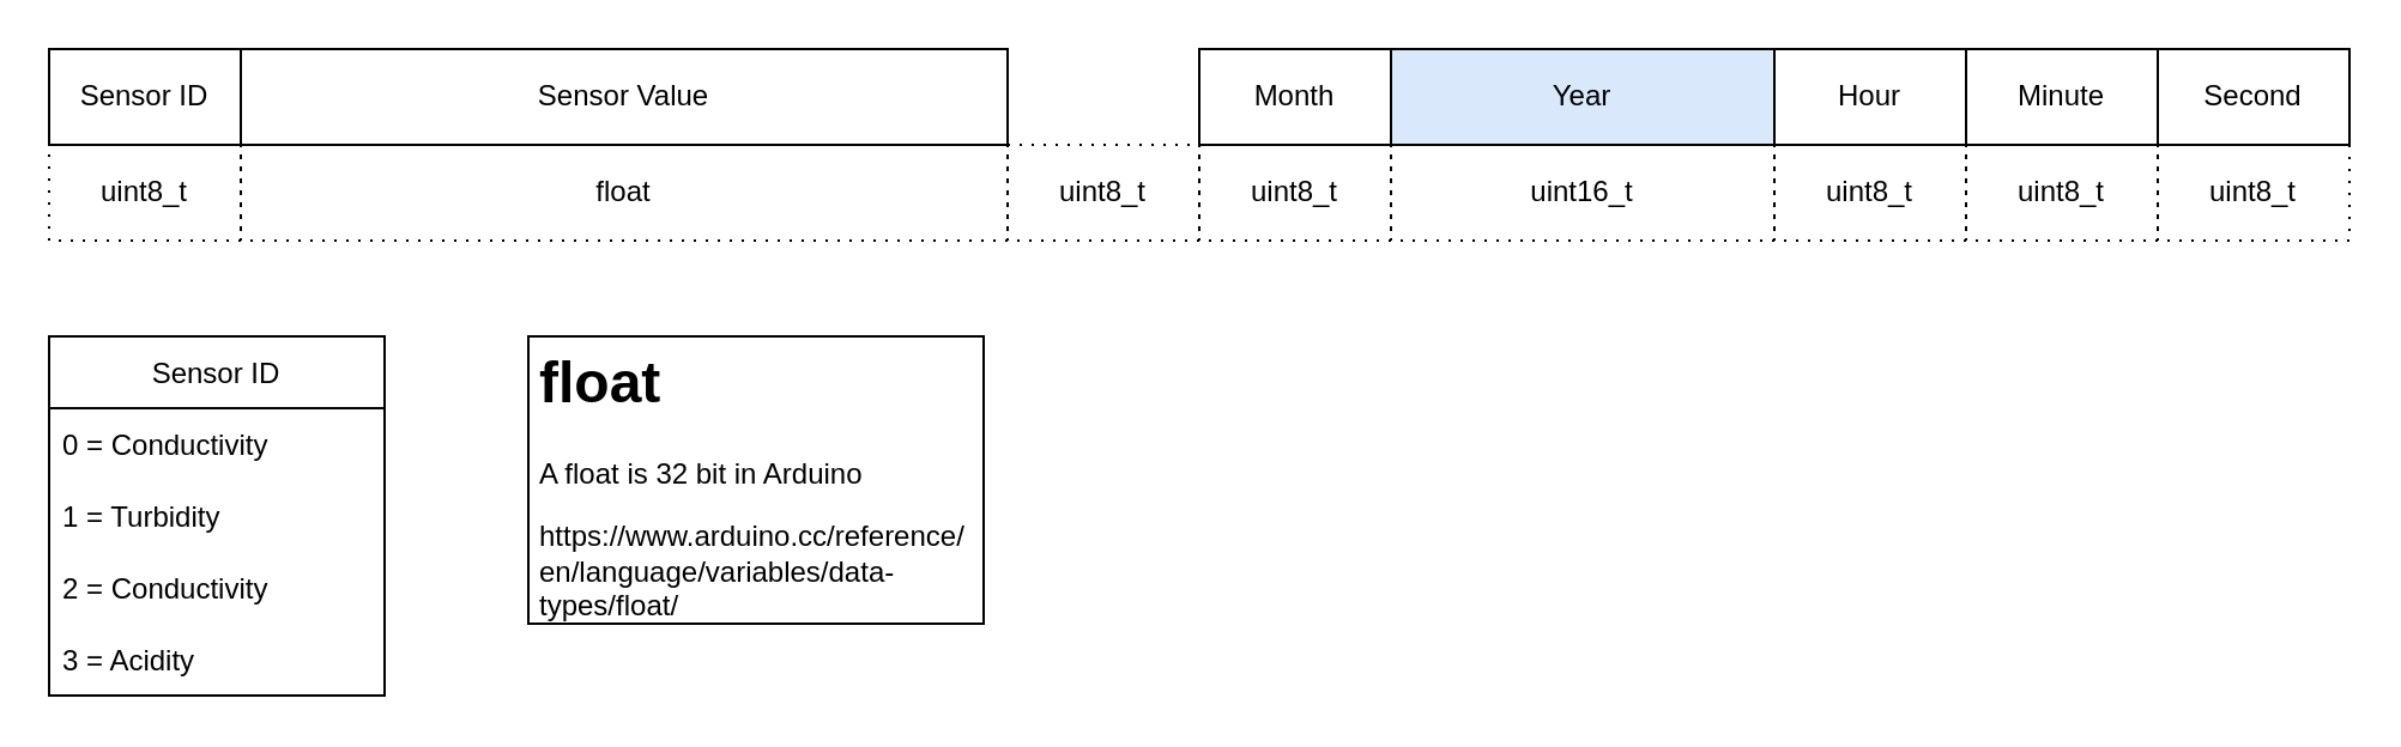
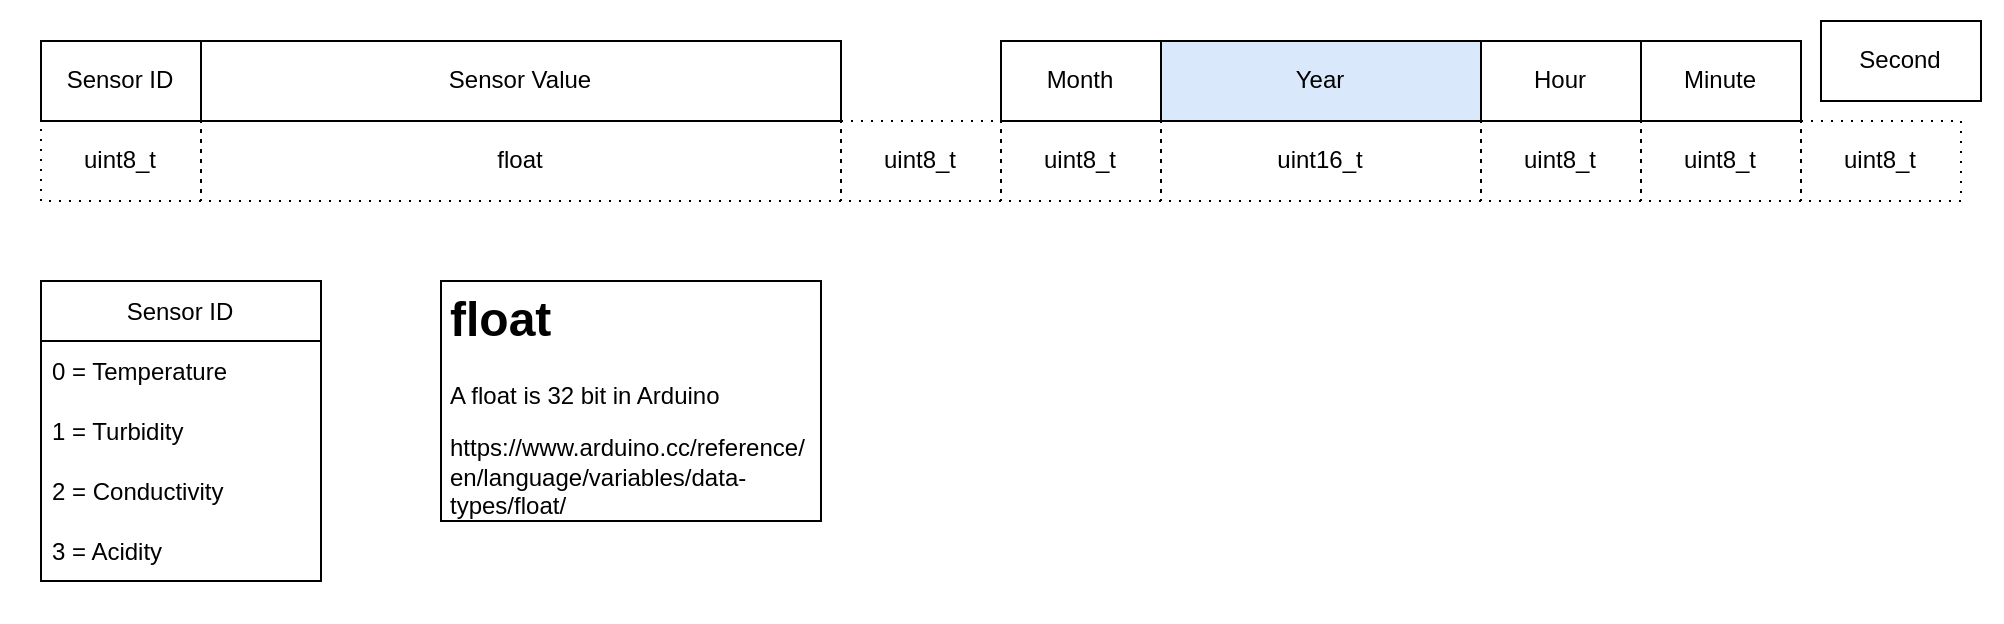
  <mxCell id="0" />
  <mxCell id="1" parent="0" />
  <mxCell id="2" value="Sensor ID" style="rounded=0;whiteSpace=wrap;html=1;" vertex="1" parent="1"><mxGeometry x="20" y="20" width="80" height="40" as="geometry" /></mxCell>
  <mxCell id="3" value="uint8_t" style="text;html=1;strokeColor=default;fillColor=none;align=center;verticalAlign=middle;whiteSpace=wrap;rounded=0;dashed=1;dashPattern=1 4;" vertex="1" parent="1"><mxGeometry x="20" y="60" width="80" height="40" as="geometry" /></mxCell>
  <mxCell id="4" value="Sensor ID" style="swimlane;fontStyle=0;childLayout=stackLayout;horizontal=1;startSize=30;horizontalStack=0;resizeParent=1;resizeParentMax=0;resizeLast=0;collapsible=1;marginBottom=0;strokeColor=default;" vertex="1" parent="1"><mxGeometry x="20" y="140" width="140" height="150" as="geometry" /></mxCell>
- <mxCell id="5" value="0 = Conductivity" style="text;strokeColor=none;fillColor=none;align=left;verticalAlign=middle;spacingLeft=4;spacingRight=4;overflow=hidden;points=[[0,0.5],[1,0.5]];portConstraint=eastwest;rotatable=0;" vertex="1" parent="4"><mxGeometry y="30" width="140" height="30" as="geometry" /></mxCell>
+ <mxCell id="5" value="0 = Temperature" style="text;strokeColor=none;fillColor=none;align=left;verticalAlign=middle;spacingLeft=4;spacingRight=4;overflow=hidden;points=[[0,0.5],[1,0.5]];portConstraint=eastwest;rotatable=0;" vertex="1" parent="4"><mxGeometry y="30" width="140" height="30" as="geometry" /></mxCell>
  <mxCell id="6" value="1 = Turbidity" style="text;strokeColor=none;fillColor=none;align=left;verticalAlign=middle;spacingLeft=4;spacingRight=4;overflow=hidden;points=[[0,0.5],[1,0.5]];portConstraint=eastwest;rotatable=0;" vertex="1" parent="4"><mxGeometry y="60" width="140" height="30" as="geometry" /></mxCell>
  <mxCell id="7" value="2 = Conductivity" style="text;strokeColor=none;fillColor=none;align=left;verticalAlign=middle;spacingLeft=4;spacingRight=4;overflow=hidden;points=[[0,0.5],[1,0.5]];portConstraint=eastwest;rotatable=0;" vertex="1" parent="4"><mxGeometry y="90" width="140" height="30" as="geometry" /></mxCell>
  <mxCell id="8" value="3 = Acidity" style="text;strokeColor=none;fillColor=none;align=left;verticalAlign=middle;spacingLeft=4;spacingRight=4;overflow=hidden;points=[[0,0.5],[1,0.5]];portConstraint=eastwest;rotatable=0;" vertex="1" parent="4"><mxGeometry y="120" width="140" height="30" as="geometry" /></mxCell>
  <mxCell id="9" value="Sensor Value" style="rounded=0;whiteSpace=wrap;html=1;" vertex="1" parent="1"><mxGeometry x="100" y="20" width="320" height="40" as="geometry" /></mxCell>
  <mxCell id="10" value="float" style="text;html=1;strokeColor=default;fillColor=none;align=center;verticalAlign=middle;whiteSpace=wrap;rounded=0;dashed=1;dashPattern=1 4;" vertex="1" parent="1"><mxGeometry x="100" y="60" width="320" height="40" as="geometry" /></mxCell>
  <mxCell id="11" value="uint8_t" style="text;html=1;strokeColor=default;fillColor=none;align=center;verticalAlign=middle;whiteSpace=wrap;rounded=0;dashed=1;dashPattern=1 4;" vertex="1" parent="1"><mxGeometry x="420" y="60" width="80" height="40" as="geometry" /></mxCell>
  <mxCell id="12" value="Month" style="rounded=0;whiteSpace=wrap;html=1;" vertex="1" parent="1"><mxGeometry x="500" y="20" width="80" height="40" as="geometry" /></mxCell>
  <mxCell id="13" value="uint8_t" style="text;html=1;strokeColor=default;fillColor=none;align=center;verticalAlign=middle;whiteSpace=wrap;rounded=0;dashed=1;dashPattern=1 4;" vertex="1" parent="1"><mxGeometry x="500" y="60" width="80" height="40" as="geometry" /></mxCell>
  <mxCell id="14" value="Year" style="rounded=0;whiteSpace=wrap;html=1;fillColor=#dae8fc;" vertex="1" parent="1"><mxGeometry x="580" y="20" width="160" height="40" as="geometry" /></mxCell>
  <mxCell id="15" value="uint16_t" style="text;html=1;strokeColor=default;fillColor=none;align=center;verticalAlign=middle;whiteSpace=wrap;rounded=0;dashed=1;dashPattern=1 4;" vertex="1" parent="1"><mxGeometry x="580" y="60" width="160" height="40" as="geometry" /></mxCell>
  <mxCell id="16" value="Hour" style="rounded=0;whiteSpace=wrap;html=1;" vertex="1" parent="1"><mxGeometry x="740" y="20" width="80" height="40" as="geometry" /></mxCell>
  <mxCell id="17" value="uint8_t" style="text;html=1;strokeColor=default;fillColor=none;align=center;verticalAlign=middle;whiteSpace=wrap;rounded=0;dashed=1;dashPattern=1 4;" vertex="1" parent="1"><mxGeometry x="740" y="60" width="80" height="40" as="geometry" /></mxCell>
  <mxCell id="18" value="Minute" style="rounded=0;whiteSpace=wrap;html=1;" vertex="1" parent="1"><mxGeometry x="820" y="20" width="80" height="40" as="geometry" /></mxCell>
  <mxCell id="19" value="uint8_t" style="text;html=1;strokeColor=default;fillColor=none;align=center;verticalAlign=middle;whiteSpace=wrap;rounded=0;dashed=1;dashPattern=1 4;" vertex="1" parent="1"><mxGeometry x="820" y="60" width="80" height="40" as="geometry" /></mxCell>
- <mxCell id="20" value="Second" style="rounded=0;whiteSpace=wrap;html=1;" vertex="1" parent="1"><mxGeometry x="900" y="20" width="80" height="40" as="geometry" /></mxCell>
+ <mxCell id="20" value="Second" style="rounded=0;whiteSpace=wrap;html=1;" vertex="1" parent="1"><mxGeometry x="910" y="10" width="80" height="40" as="geometry" /></mxCell>
  <mxCell id="21" value="uint8_t" style="text;html=1;strokeColor=default;fillColor=none;align=center;verticalAlign=middle;whiteSpace=wrap;rounded=0;dashed=1;dashPattern=1 4;" vertex="1" parent="1"><mxGeometry x="900" y="60" width="80" height="40" as="geometry" /></mxCell>
  <mxCell id="22" value="&lt;h1&gt;float&lt;/h1&gt;&lt;p&gt;A float is 32 bit in Arduino&lt;/p&gt;&lt;p&gt;https://www.arduino.cc/reference/&lt;br&gt;&lt;span style=&quot;background-color: initial;&quot;&gt;en/language/variables/data-types/float/&lt;/span&gt;&lt;/p&gt;" style="text;html=1;strokeColor=default;fillColor=none;spacing=5;spacingTop=-20;whiteSpace=wrap;overflow=hidden;rounded=0;" vertex="1" parent="1"><mxGeometry x="220" y="140" width="190" height="120" as="geometry" /></mxCell>
